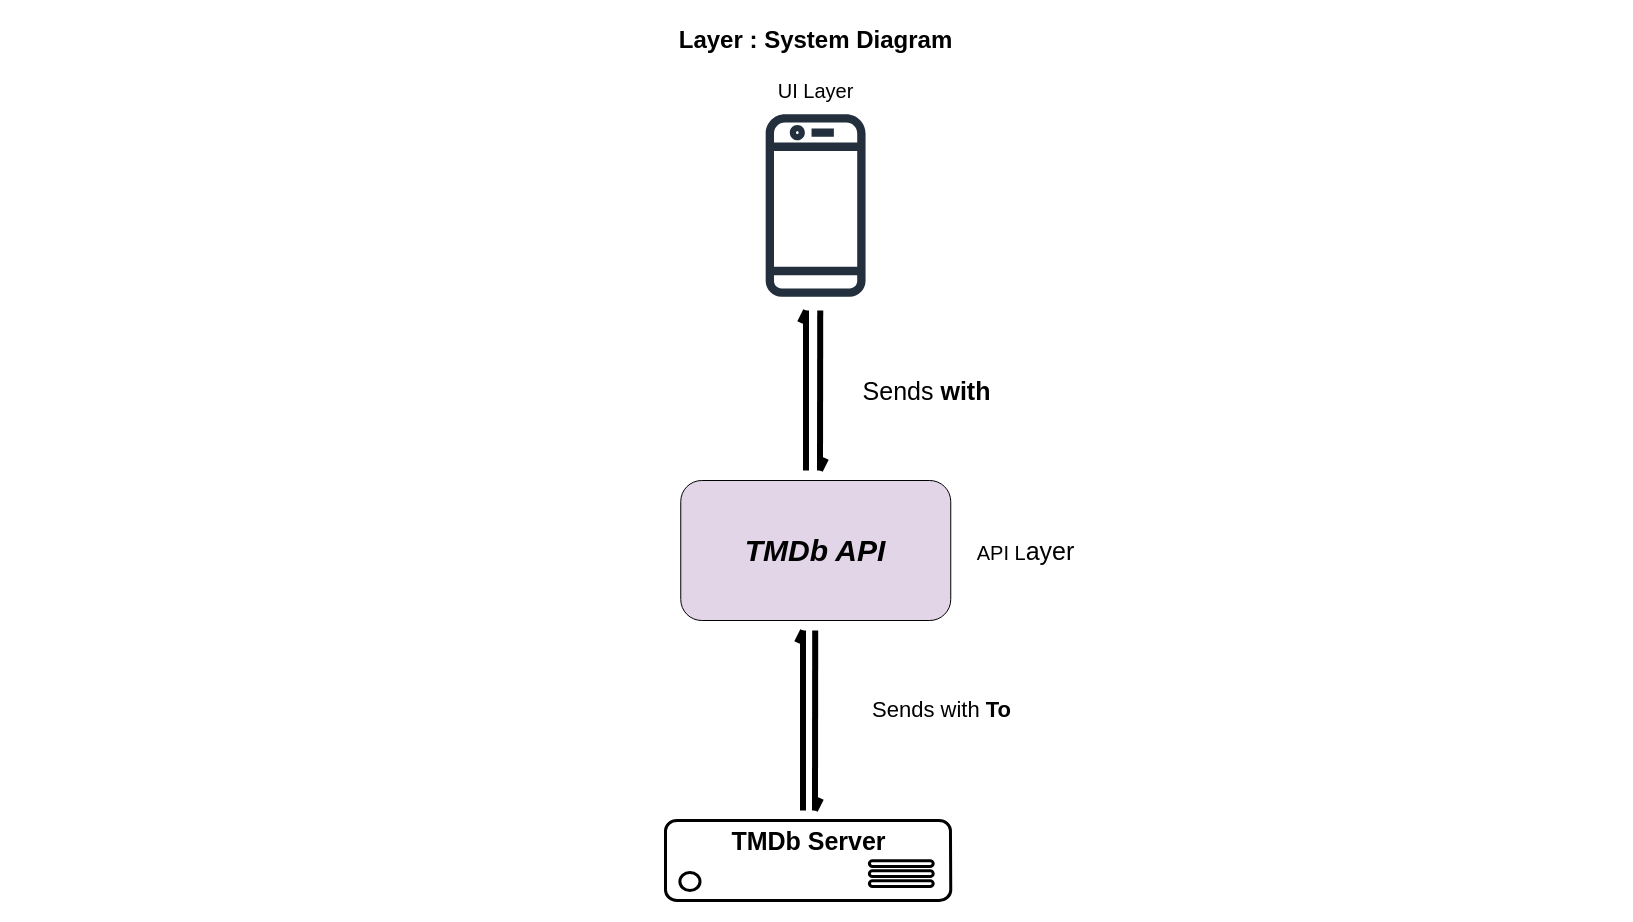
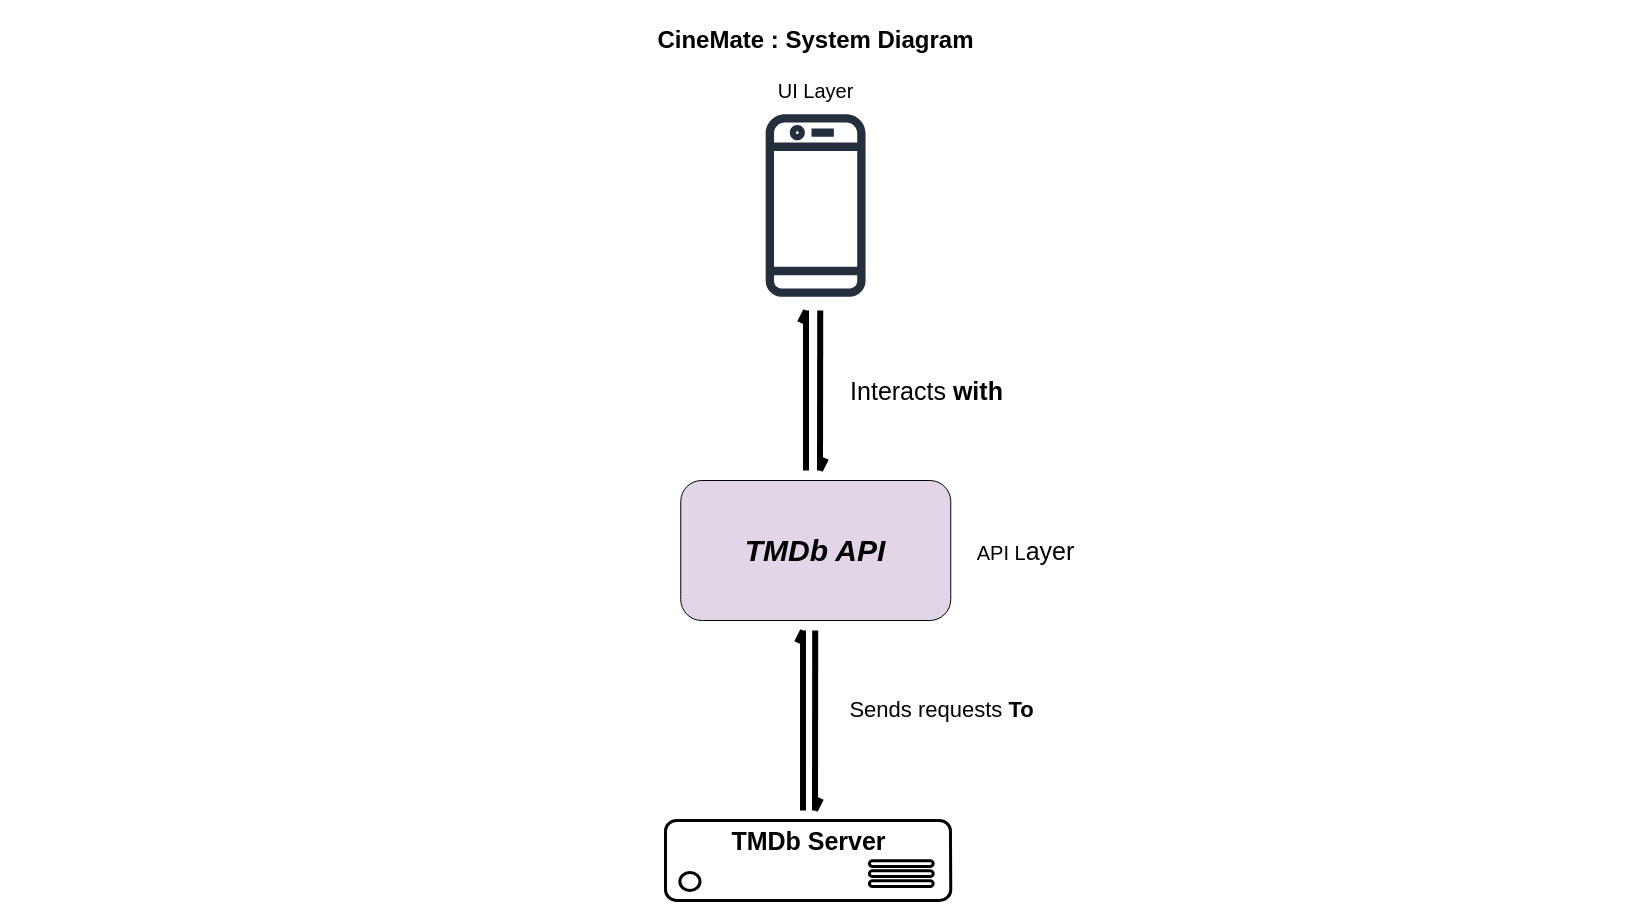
  <mxCell id="0" style=";html=1;" />
  <mxCell id="1" style=";html=1;" parent="0" />
- <mxCell id="2" value="Layer : System Diagram" style="text;strokeColor=none;fillColor=none;html=1;fontSize=24;fontStyle=1;verticalAlign=middle;align=center;" parent="1" vertex="1"><mxGeometry x="20.25" y="20" width="1590" height="40" as="geometry" /></mxCell>
+ <mxCell id="2" value="CineMate : System Diagram" style="text;strokeColor=none;fillColor=none;html=1;fontSize=24;fontStyle=1;verticalAlign=middle;align=center;" parent="1" vertex="1"><mxGeometry x="20.25" y="20" width="1590" height="40" as="geometry" /></mxCell>
  <mxCell id="3" value="" style="sketch=0;outlineConnect=0;fontColor=#232F3E;gradientColor=none;fillColor=#232F3D;strokeColor=none;dashed=0;verticalLabelPosition=bottom;verticalAlign=top;align=center;html=1;fontSize=12;fontStyle=0;aspect=fixed;pointerEvents=1;shape=mxgraph.aws4.mobile_client;" parent="1" vertex="1"><mxGeometry x="765.18" y="110" width="99.87" height="190" as="geometry" /></mxCell>
  <mxCell id="4" value="" style="endArrow=openAsync;html=1;rounded=0;endFill=0;strokeWidth=6;" edge="1" parent="1"><mxGeometry relative="1" as="geometry"><mxPoint x="819.73" y="310" as="sourcePoint" /><mxPoint x="819.5" y="470" as="targetPoint" /></mxGeometry></mxCell>
  <mxCell id="5" value="" style="endArrow=openAsync;html=1;rounded=0;endFill=0;strokeWidth=6;" edge="1" parent="1"><mxGeometry relative="1" as="geometry"><mxPoint x="805.5" y="470" as="sourcePoint" /><mxPoint x="805.5" y="310" as="targetPoint" /></mxGeometry></mxCell>
- <mxCell id="6" value="&lt;font style=&quot;&quot;&gt;&lt;span style=&quot;font-size: 25px;&quot;&gt;Sends&lt;b&gt;&amp;nbsp;with&lt;/b&gt;&lt;/span&gt;&lt;/font&gt;" style="text;html=1;align=center;verticalAlign=middle;resizable=0;points=[];autosize=1;strokeColor=none;fillColor=none;" vertex="1" parent="1"><mxGeometry x="835.5" y="370" width="180" height="40" as="geometry" /></mxCell>
+ <mxCell id="6" value="&lt;font style=&quot;&quot;&gt;&lt;span style=&quot;font-size: 25px;&quot;&gt;Interacts&lt;b&gt;&amp;nbsp;with&lt;/b&gt;&lt;/span&gt;&lt;/font&gt;" style="text;html=1;align=center;verticalAlign=middle;resizable=0;points=[];autosize=1;strokeColor=none;fillColor=none;" vertex="1" parent="1"><mxGeometry x="835.5" y="370" width="180" height="40" as="geometry" /></mxCell>
  <mxCell id="7" value="&lt;font style=&quot;font-size: 20px;&quot;&gt;UI Layer&lt;/font&gt;" style="text;html=1;align=center;verticalAlign=middle;resizable=0;points=[];autosize=1;strokeColor=none;fillColor=none;" vertex="1" parent="1"><mxGeometry x="765.18" y="70" width="100" height="40" as="geometry" /></mxCell>
  <mxCell id="8" value="&lt;b&gt;&lt;i&gt;&lt;font style=&quot;font-size: 30px;&quot;&gt;TMDb API&lt;/font&gt;&lt;/i&gt;&lt;/b&gt;" style="rounded=1;whiteSpace=wrap;html=1;fillColor=#e1d5e7;" vertex="1" parent="1"><mxGeometry x="680.25" y="480" width="270" height="140" as="geometry" /></mxCell>
  <mxCell id="9" value="&lt;font style=&quot;font-size: 20px;&quot;&gt;API L&lt;/font&gt;&lt;font style=&quot;font-size: 25px;&quot;&gt;ayer&lt;/font&gt;" style="text;html=1;align=center;verticalAlign=middle;resizable=0;points=[];autosize=1;strokeColor=none;fillColor=none;rotation=0;" vertex="1" parent="1"><mxGeometry x="965" y="530" width="120" height="40" as="geometry" /></mxCell>
  <mxCell id="10" value="" style="endArrow=openAsync;html=1;rounded=0;endFill=0;strokeWidth=6;" edge="1" parent="1"><mxGeometry relative="1" as="geometry"><mxPoint x="814.71" y="630" as="sourcePoint" /><mxPoint x="814.48" y="810" as="targetPoint" /></mxGeometry></mxCell>
  <mxCell id="11" value="" style="endArrow=openAsync;html=1;rounded=0;endFill=0;strokeWidth=6;" edge="1" parent="1"><mxGeometry relative="1" as="geometry"><mxPoint x="802.5" y="810" as="sourcePoint" /><mxPoint x="802.52" y="630" as="targetPoint" /></mxGeometry></mxCell>
  <mxCell id="12" value="" style="verticalLabelPosition=bottom;html=1;verticalAlign=top;align=center;strokeColor=default;fillColor=default;shape=mxgraph.azure.server;strokeWidth=3;" vertex="1" parent="1"><mxGeometry x="665" y="820" width="285.25" height="80" as="geometry" /></mxCell>
  <mxCell id="13" value="&lt;b style=&quot;font-size: 25px;&quot;&gt;TMDb Server&lt;/b&gt;" style="text;html=1;align=center;verticalAlign=middle;resizable=0;points=[];autosize=1;strokeColor=none;fillColor=none;" vertex="1" parent="1"><mxGeometry x="717.62" y="820" width="180" height="40" as="geometry" /></mxCell>
- <mxCell id="14" value="&lt;font style=&quot;font-size: 22px;&quot;&gt;Sends with &lt;b&gt;To&lt;/b&gt;&lt;/font&gt;" style="text;html=1;align=center;verticalAlign=middle;resizable=0;points=[];autosize=1;strokeColor=none;fillColor=none;" vertex="1" parent="1"><mxGeometry x="835.5" y="690" width="210" height="40" as="geometry" /></mxCell>
+ <mxCell id="14" value="&lt;font style=&quot;font-size: 22px;&quot;&gt;Sends requests &lt;b&gt;To&lt;/b&gt;&lt;/font&gt;" style="text;html=1;align=center;verticalAlign=middle;resizable=0;points=[];autosize=1;strokeColor=none;fillColor=none;" vertex="1" parent="1"><mxGeometry x="835.5" y="690" width="210" height="40" as="geometry" /></mxCell>
